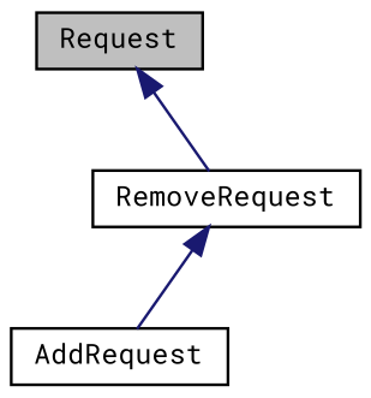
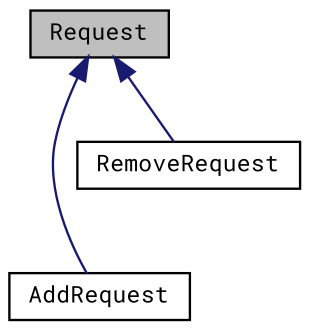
  digraph {
    fontname="Roboto Mono"
    node [color=black fillcolor=white fontname="Roboto Mono" fontsize=10 shape=record style=filled]
    edge [color=midnightblue dir=back fontname="Roboto Mono" fontsize=10 labelfontname=Helvetica labelfontsize=10 style=solid]
    n1 [fillcolor=grey75 fontcolor=black height=0.2 label=Request width=0.4]
    n2 [height=0.2 label=AddRequest width=0.4]
    n3 [height=0.2 label=RemoveRequest width=0.4]
-   n3 -> n2
+   n1 -> n2
    n1 -> n3
  }
